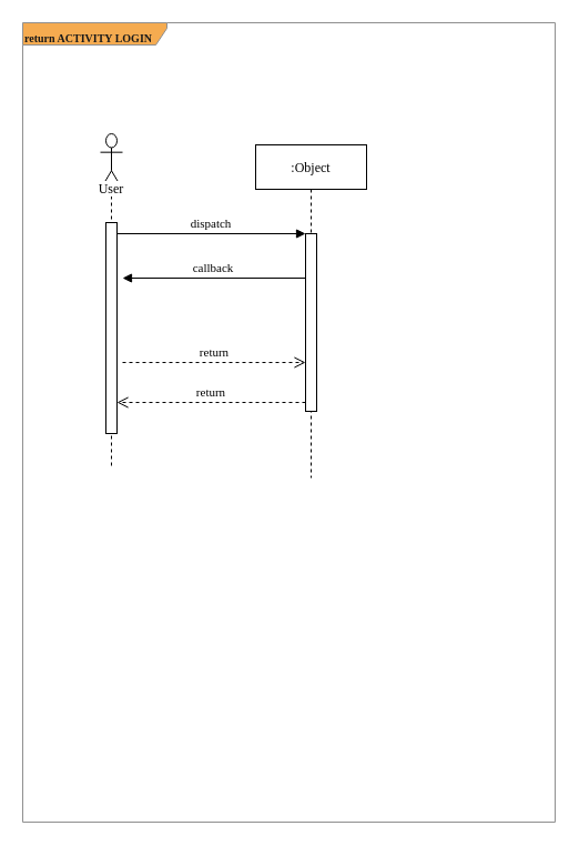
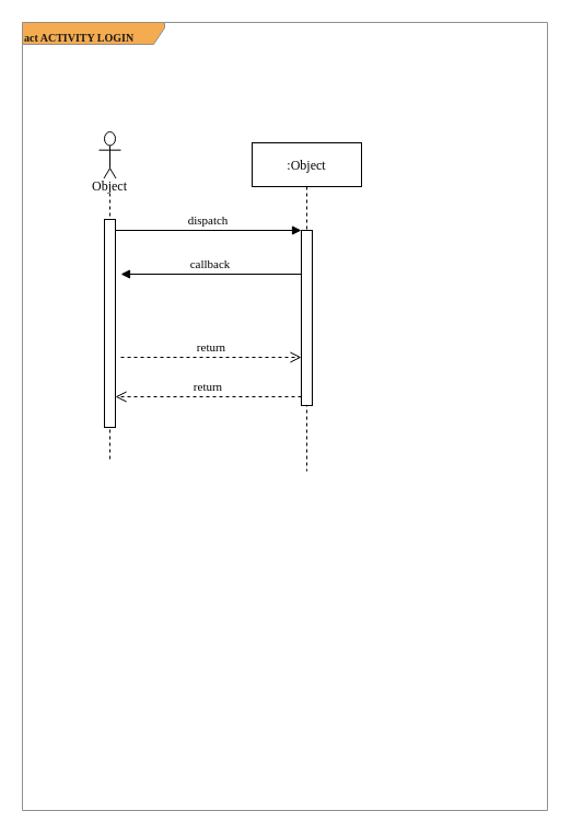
  <mxCell id="0" />
  <mxCell id="1" parent="0" />
- <mxCell id="2" value="&lt;font size=&quot;1&quot;&gt;&lt;b&gt;return ACTIVITY LOGIN&lt;/b&gt;&lt;/font&gt;" style="shape=umlFrame;whiteSpace=wrap;html=1;hachureGap=4;pointerEvents=0;fontFamily=Times New Roman;fontSize=20;width=130;height=20;fillColor=#F5AB50;strokeColor=#909090;fontColor=#1A1A1A;align=left;fontStyle=0" vertex="1" parent="1"><mxGeometry x="20" y="20" width="480" height="720" as="geometry" /></mxCell>
+ <mxCell id="2" value="&lt;font size=&quot;1&quot;&gt;&lt;b&gt;act ACTIVITY LOGIN&lt;/b&gt;&lt;/font&gt;" style="shape=umlFrame;whiteSpace=wrap;html=1;hachureGap=4;pointerEvents=0;fontFamily=Times New Roman;fontSize=20;width=130;height=20;fillColor=#F5AB50;strokeColor=#909090;fontColor=#1A1A1A;align=left;fontStyle=0" vertex="1" parent="1"><mxGeometry x="20" y="20" width="480" height="720" as="geometry" /></mxCell>
  <mxCell id="3" value=":Object" style="shape=umlLifeline;perimeter=lifelinePerimeter;container=1;collapsible=0;recursiveResize=0;rounded=0;shadow=0;strokeWidth=1;fontStyle=0;fontFamily=Times New Roman;" vertex="1" parent="1"><mxGeometry x="230" y="130" width="100" height="300" as="geometry" /></mxCell>
  <mxCell id="4" value="" style="points=[];perimeter=orthogonalPerimeter;rounded=0;shadow=0;strokeWidth=1;fontStyle=0;fontFamily=Times New Roman;" vertex="1" parent="3"><mxGeometry x="45" y="80" width="10" height="160" as="geometry" /></mxCell>
  <mxCell id="5" value="return" style="verticalAlign=bottom;endArrow=open;dashed=1;endSize=8;exitX=0;exitY=0.95;shadow=0;strokeWidth=1;fontStyle=0;fontFamily=Times New Roman;" edge="1" parent="1" source="4" target="10"><mxGeometry relative="1" as="geometry"><mxPoint x="205" y="286" as="targetPoint" /></mxGeometry></mxCell>
  <mxCell id="6" value="dispatch" style="verticalAlign=bottom;endArrow=block;entryX=0;entryY=0;shadow=0;strokeWidth=1;fontStyle=0;fontFamily=Times New Roman;" edge="1" parent="1" source="10" target="4"><mxGeometry relative="1" as="geometry"><mxPoint x="205" y="210" as="sourcePoint" /></mxGeometry></mxCell>
  <mxCell id="7" value="callback" style="verticalAlign=bottom;endArrow=block;entryX=1;entryY=0;shadow=0;strokeWidth=1;fontStyle=0;fontFamily=Times New Roman;" edge="1" parent="1" source="4"><mxGeometry relative="1" as="geometry"><mxPoint x="170" y="250" as="sourcePoint" /><mxPoint x="110" y="250" as="targetPoint" /></mxGeometry></mxCell>
  <mxCell id="8" value="return" style="verticalAlign=bottom;endArrow=open;dashed=1;endSize=8;exitX=1;exitY=0.95;shadow=0;strokeWidth=1;fontStyle=0;fontFamily=Times New Roman;" edge="1" parent="1" target="4"><mxGeometry relative="1" as="geometry"><mxPoint x="170" y="307" as="targetPoint" /><mxPoint x="110" y="326" as="sourcePoint" /></mxGeometry></mxCell>
- <mxCell id="9" value="&lt;span style=&quot;background-color: rgb(255 , 255 , 255)&quot;&gt;User&lt;/span&gt;" style="shape=umlLifeline;participant=umlActor;perimeter=lifelinePerimeter;whiteSpace=wrap;html=1;container=1;collapsible=0;recursiveResize=0;verticalAlign=top;spacingTop=36;outlineConnect=0;hachureGap=4;pointerEvents=0;fontFamily=Times New Roman;fontSize=12;size=50;" vertex="1" parent="1"><mxGeometry x="90" y="120" width="20" height="300" as="geometry" /></mxCell>
+ <mxCell id="9" value="&lt;span style=&quot;background-color: rgb(255 , 255 , 255)&quot;&gt;Object&lt;/span&gt;" style="shape=umlLifeline;participant=umlActor;perimeter=lifelinePerimeter;whiteSpace=wrap;html=1;container=1;collapsible=0;recursiveResize=0;verticalAlign=top;spacingTop=36;outlineConnect=0;hachureGap=4;pointerEvents=0;fontFamily=Times New Roman;fontSize=12;size=50;" vertex="1" parent="1"><mxGeometry x="90" y="120" width="20" height="300" as="geometry" /></mxCell>
  <mxCell id="10" value="" style="points=[];perimeter=orthogonalPerimeter;rounded=0;shadow=0;strokeWidth=1;fontStyle=0;fontFamily=Times New Roman;" vertex="1" parent="1"><mxGeometry x="95" y="200" width="10" height="190" as="geometry" /></mxCell>
